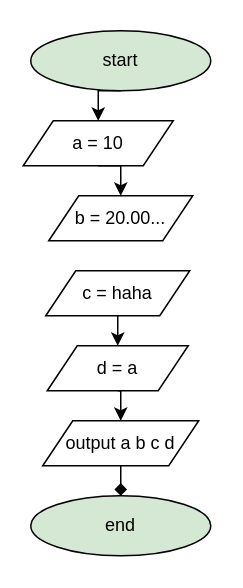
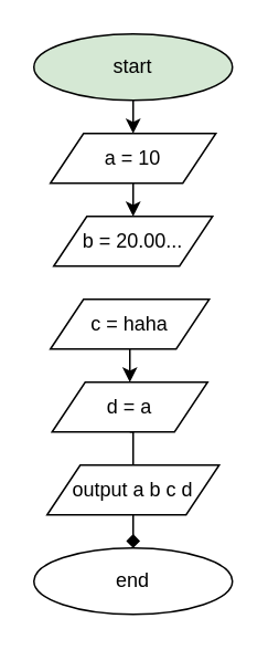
  <mxCell id="0" />
  <mxCell id="1" parent="0" />
  <mxCell id="2" style="edgeStyle=orthogonalEdgeStyle;rounded=0;orthogonalLoop=1;jettySize=auto;html=1;exitX=0.5;exitY=1;exitDx=0;exitDy=0;entryX=0.5;entryY=0;entryDx=0;entryDy=0;" edge="1" parent="1" source="3" target="5"><mxGeometry relative="1" as="geometry" /></mxCell>
  <mxCell id="3" value="start" style="ellipse;whiteSpace=wrap;html=1;fillColor=#d5e8d4;" vertex="1" parent="1"><mxGeometry x="20" y="20" width="120" height="40" as="geometry" /></mxCell>
  <mxCell id="4" style="edgeStyle=orthogonalEdgeStyle;rounded=0;orthogonalLoop=1;jettySize=auto;html=1;exitX=0.5;exitY=1;exitDx=0;exitDy=0;entryX=0.5;entryY=0;entryDx=0;entryDy=0;" edge="1" parent="1" source="5" target="6"><mxGeometry relative="1" as="geometry" /></mxCell>
- <mxCell id="5" value="a = 10" style="shape=parallelogram;perimeter=parallelogramPerimeter;whiteSpace=wrap;html=1;fixedSize=1;" vertex="1" parent="1"><mxGeometry x="15" y="80" width="100" height="30" as="geometry" /></mxCell>
+ <mxCell id="5" value="a = 10" style="shape=parallelogram;perimeter=parallelogramPerimeter;whiteSpace=wrap;html=1;fixedSize=1;" vertex="1" parent="1"><mxGeometry x="30" y="80" width="100" height="30" as="geometry" /></mxCell>
  <mxCell id="6" value="b = 20.00..." style="shape=parallelogram;perimeter=parallelogramPerimeter;whiteSpace=wrap;html=1;fixedSize=1;" vertex="1" parent="1"><mxGeometry x="32" y="130" width="96" height="30" as="geometry" /></mxCell>
  <mxCell id="7" style="edgeStyle=orthogonalEdgeStyle;rounded=0;orthogonalLoop=1;jettySize=auto;html=1;exitX=0.5;exitY=1;exitDx=0;exitDy=0;entryX=0.5;entryY=0;entryDx=0;entryDy=0;" edge="1" parent="1" source="8" target="10"><mxGeometry relative="1" as="geometry" /></mxCell>
  <mxCell id="8" value="c = haha" style="shape=parallelogram;perimeter=parallelogramPerimeter;whiteSpace=wrap;html=1;fixedSize=1;" vertex="1" parent="1"><mxGeometry x="30" y="180" width="96" height="30" as="geometry" /></mxCell>
- <mxCell id="9" style="edgeStyle=orthogonalEdgeStyle;rounded=0;orthogonalLoop=1;jettySize=auto;html=1;exitX=0.5;exitY=1;exitDx=0;exitDy=0;entryX=0.5;entryY=0;entryDx=0;entryDy=0;" edge="1" parent="1" source="10" target="12"><mxGeometry relative="1" as="geometry" /></mxCell>
+ <mxCell id="9" style="edgeStyle=orthogonalEdgeStyle;rounded=0;orthogonalLoop=1;jettySize=auto;html=1;exitX=0.5;exitY=1;exitDx=0;exitDy=0;entryX=0.5;entryY=0;entryDx=0;entryDy=0;endArrow=none;" edge="1" parent="1" source="10" target="12"><mxGeometry relative="1" as="geometry" /></mxCell>
  <mxCell id="10" value="d = a" style="shape=parallelogram;perimeter=parallelogramPerimeter;whiteSpace=wrap;html=1;fixedSize=1;" vertex="1" parent="1"><mxGeometry x="31" y="230" width="94" height="30" as="geometry" /></mxCell>
  <mxCell id="11" style="edgeStyle=orthogonalEdgeStyle;rounded=0;orthogonalLoop=1;jettySize=auto;html=1;exitX=0.5;exitY=1;exitDx=0;exitDy=0;entryX=0.5;entryY=0;entryDx=0;entryDy=0;endArrow=diamond;" edge="1" parent="1" source="12" target="13"><mxGeometry relative="1" as="geometry" /></mxCell>
  <mxCell id="12" value="output a b c d" style="shape=parallelogram;perimeter=parallelogramPerimeter;whiteSpace=wrap;html=1;fixedSize=1;" vertex="1" parent="1"><mxGeometry x="28" y="280" width="104" height="30" as="geometry" /></mxCell>
- <mxCell id="13" value="end" style="ellipse;whiteSpace=wrap;html=1;fillColor=#d5e8d4;" vertex="1" parent="1"><mxGeometry x="20" y="330" width="120" height="40" as="geometry" /></mxCell>
+ <mxCell id="13" value="end" style="ellipse;whiteSpace=wrap;html=1;" vertex="1" parent="1"><mxGeometry x="20" y="330" width="120" height="40" as="geometry" /></mxCell>
